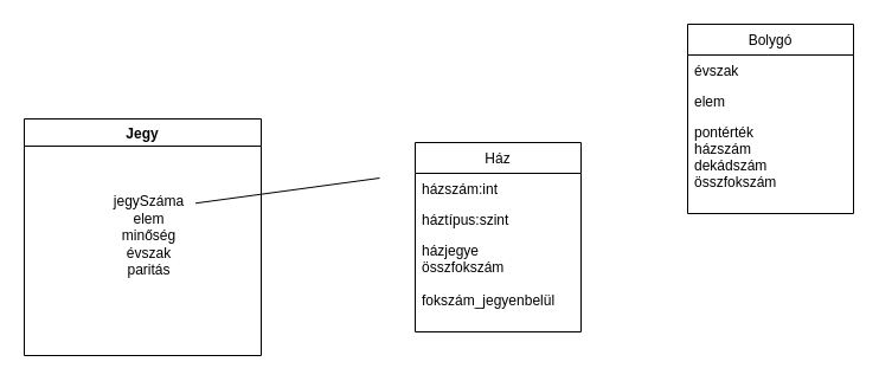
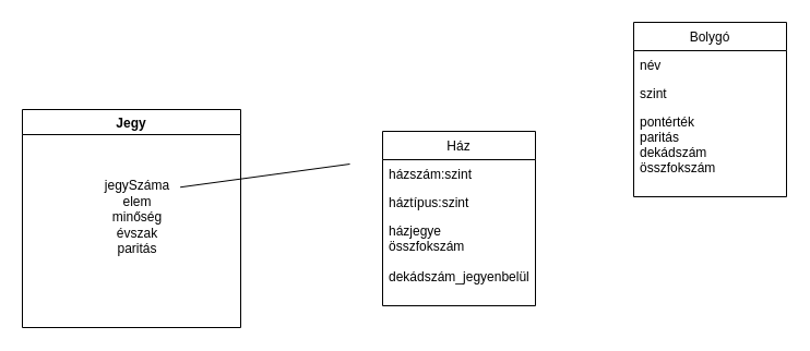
  <mxCell id="0" />
  <mxCell id="1" parent="0" />
  <mxCell id="2" value="Bolygó" style="swimlane;fontStyle=0;childLayout=stackLayout;horizontal=1;startSize=26;horizontalStack=0;resizeParent=1;resizeParentMax=0;resizeLast=0;collapsible=1;marginBottom=0;" vertex="1" parent="1"><mxGeometry x="580" y="20" width="140" height="160" as="geometry"><mxRectangle x="-40" y="290" width="130" height="26" as="alternateBounds" /></mxGeometry></mxCell>
- <mxCell id="3" value="évszak" style="text;strokeColor=none;fillColor=none;align=left;verticalAlign=top;spacingLeft=4;spacingRight=4;overflow=hidden;rotatable=0;points=[[0,0.5],[1,0.5]];portConstraint=eastwest;" vertex="1" parent="2"><mxGeometry y="26" width="140" height="26" as="geometry" /></mxCell>
- <mxCell id="4" value="elem    " style="text;strokeColor=none;fillColor=none;align=left;verticalAlign=top;spacingLeft=4;spacingRight=4;overflow=hidden;rotatable=0;points=[[0,0.5],[1,0.5]];portConstraint=eastwest;" vertex="1" parent="2"><mxGeometry y="52" width="140" height="26" as="geometry" /></mxCell>
- <mxCell id="5" value="pontérték&#10;házszám&#10;dekádszám&#10;összfokszám&#10;" style="text;strokeColor=none;fillColor=none;align=left;verticalAlign=top;spacingLeft=4;spacingRight=4;overflow=hidden;rotatable=0;points=[[0,0.5],[1,0.5]];portConstraint=eastwest;" vertex="1" parent="2"><mxGeometry y="78" width="140" height="82" as="geometry" /></mxCell>
+ <mxCell id="3" value="név" style="text;strokeColor=none;fillColor=none;align=left;verticalAlign=top;spacingLeft=4;spacingRight=4;overflow=hidden;rotatable=0;points=[[0,0.5],[1,0.5]];portConstraint=eastwest;" vertex="1" parent="2"><mxGeometry y="26" width="140" height="26" as="geometry" /></mxCell>
+ <mxCell id="4" value="szint    " style="text;strokeColor=none;fillColor=none;align=left;verticalAlign=top;spacingLeft=4;spacingRight=4;overflow=hidden;rotatable=0;points=[[0,0.5],[1,0.5]];portConstraint=eastwest;" vertex="1" parent="2"><mxGeometry y="52" width="140" height="26" as="geometry" /></mxCell>
+ <mxCell id="5" value="pontérték&#10;paritás&#10;dekádszám&#10;összfokszám&#10;" style="text;strokeColor=none;fillColor=none;align=left;verticalAlign=top;spacingLeft=4;spacingRight=4;overflow=hidden;rotatable=0;points=[[0,0.5],[1,0.5]];portConstraint=eastwest;" vertex="1" parent="2"><mxGeometry y="78" width="140" height="82" as="geometry" /></mxCell>
  <mxCell id="6" value="Ház" style="swimlane;fontStyle=0;childLayout=stackLayout;horizontal=1;startSize=26;horizontalStack=0;resizeParent=1;resizeParentMax=0;resizeLast=0;collapsible=1;marginBottom=0;" vertex="1" parent="1"><mxGeometry x="350" y="120" width="140" height="160" as="geometry" /></mxCell>
- <mxCell id="7" value="házszám:int    " style="text;strokeColor=none;fillColor=none;align=left;verticalAlign=top;spacingLeft=4;spacingRight=4;overflow=hidden;rotatable=0;points=[[0,0.5],[1,0.5]];portConstraint=eastwest;" vertex="1" parent="6"><mxGeometry y="26" width="140" height="26" as="geometry" /></mxCell>
+ <mxCell id="7" value="házszám:szint    " style="text;strokeColor=none;fillColor=none;align=left;verticalAlign=top;spacingLeft=4;spacingRight=4;overflow=hidden;rotatable=0;points=[[0,0.5],[1,0.5]];portConstraint=eastwest;" vertex="1" parent="6"><mxGeometry y="26" width="140" height="26" as="geometry" /></mxCell>
  <mxCell id="8" value="háztípus:szint" style="text;strokeColor=none;fillColor=none;align=left;verticalAlign=top;spacingLeft=4;spacingRight=4;overflow=hidden;rotatable=0;points=[[0,0.5],[1,0.5]];portConstraint=eastwest;" vertex="1" parent="6"><mxGeometry y="52" width="140" height="26" as="geometry" /></mxCell>
- <mxCell id="9" value="házjegye&#10;összfokszám &#10;&#10;fokszám_jegyenbelül&#10;&#10;&#10;" style="text;strokeColor=none;fillColor=none;align=left;verticalAlign=top;spacingLeft=4;spacingRight=4;overflow=hidden;rotatable=0;points=[[0,0.5],[1,0.5]];portConstraint=eastwest;" vertex="1" parent="6"><mxGeometry y="78" width="140" height="82" as="geometry" /></mxCell>
+ <mxCell id="9" value="házjegye&#10;összfokszám &#10;&#10;dekádszám_jegyenbelül&#10;&#10;&#10;" style="text;strokeColor=none;fillColor=none;align=left;verticalAlign=top;spacingLeft=4;spacingRight=4;overflow=hidden;rotatable=0;points=[[0,0.5],[1,0.5]];portConstraint=eastwest;" vertex="1" parent="6"><mxGeometry y="78" width="140" height="82" as="geometry" /></mxCell>
  <mxCell id="10" value="Jegy" style="swimlane;" vertex="1" parent="1"><mxGeometry x="20" y="100" width="200" height="200" as="geometry" /></mxCell>
  <mxCell id="11" value="&lt;div&gt;jegySzáma&lt;/div&gt;&lt;div&gt;elem&lt;/div&gt;&lt;div&gt;minőség&lt;/div&gt;&lt;div&gt;évszak&lt;/div&gt;&lt;div&gt;paritás&lt;/div&gt;&lt;div&gt;&lt;br&gt;&lt;/div&gt;" style="text;html=1;align=center;verticalAlign=middle;resizable=0;points=[];autosize=1;strokeColor=none;" vertex="1" parent="10"><mxGeometry x="70" y="61" width="70" height="90" as="geometry" /></mxCell>
  <mxCell id="12" value="" style="endArrow=none;html=1;exitX=1.066;exitY=0.114;exitDx=0;exitDy=0;exitPerimeter=0;" edge="1" parent="1" source="11"><mxGeometry width="50" height="50" relative="1" as="geometry"><mxPoint x="190" y="160" as="sourcePoint" /><mxPoint x="320" y="150" as="targetPoint" /></mxGeometry></mxCell>
